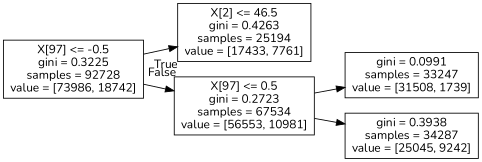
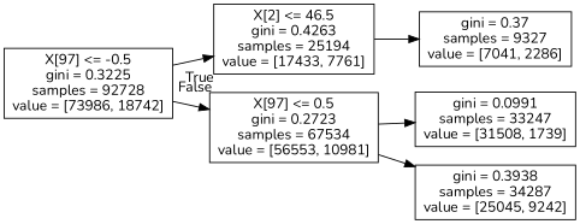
  digraph {
    fontname=Nunito
    rankdir=LR
    node [fontname=Nunito shape=box]
    edge [fontname=Nunito]
    n1 [label="X[97] <= -0.5\ngini = 0.3225\nsamples = 92728\nvalue = [73986, 18742]"]
    n2 [label="X[2] <= 46.5\ngini = 0.4263\nsamples = 25194\nvalue = [17433, 7761]"]
    n3 [label="X[97] <= 0.5\ngini = 0.2723\nsamples = 67534\nvalue = [56553, 10981]"]
+   n4 [label="gini = 0.37\nsamples = 9327\nvalue = [7041, 2286]"]
    n5 [label="gini = 0.0991\nsamples = 33247\nvalue = [31508, 1739]"]
    n6 [label="gini = 0.3938\nsamples = 34287\nvalue = [25045, 9242]"]
    n1 -> n2 [headlabel=True labelangle=45 labeldistance=2.5]
    n1 -> n3 [headlabel=False labelangle=-45 labeldistance=2.5]
+   n2 -> n4
    n3 -> n5
    n3 -> n6
  }
